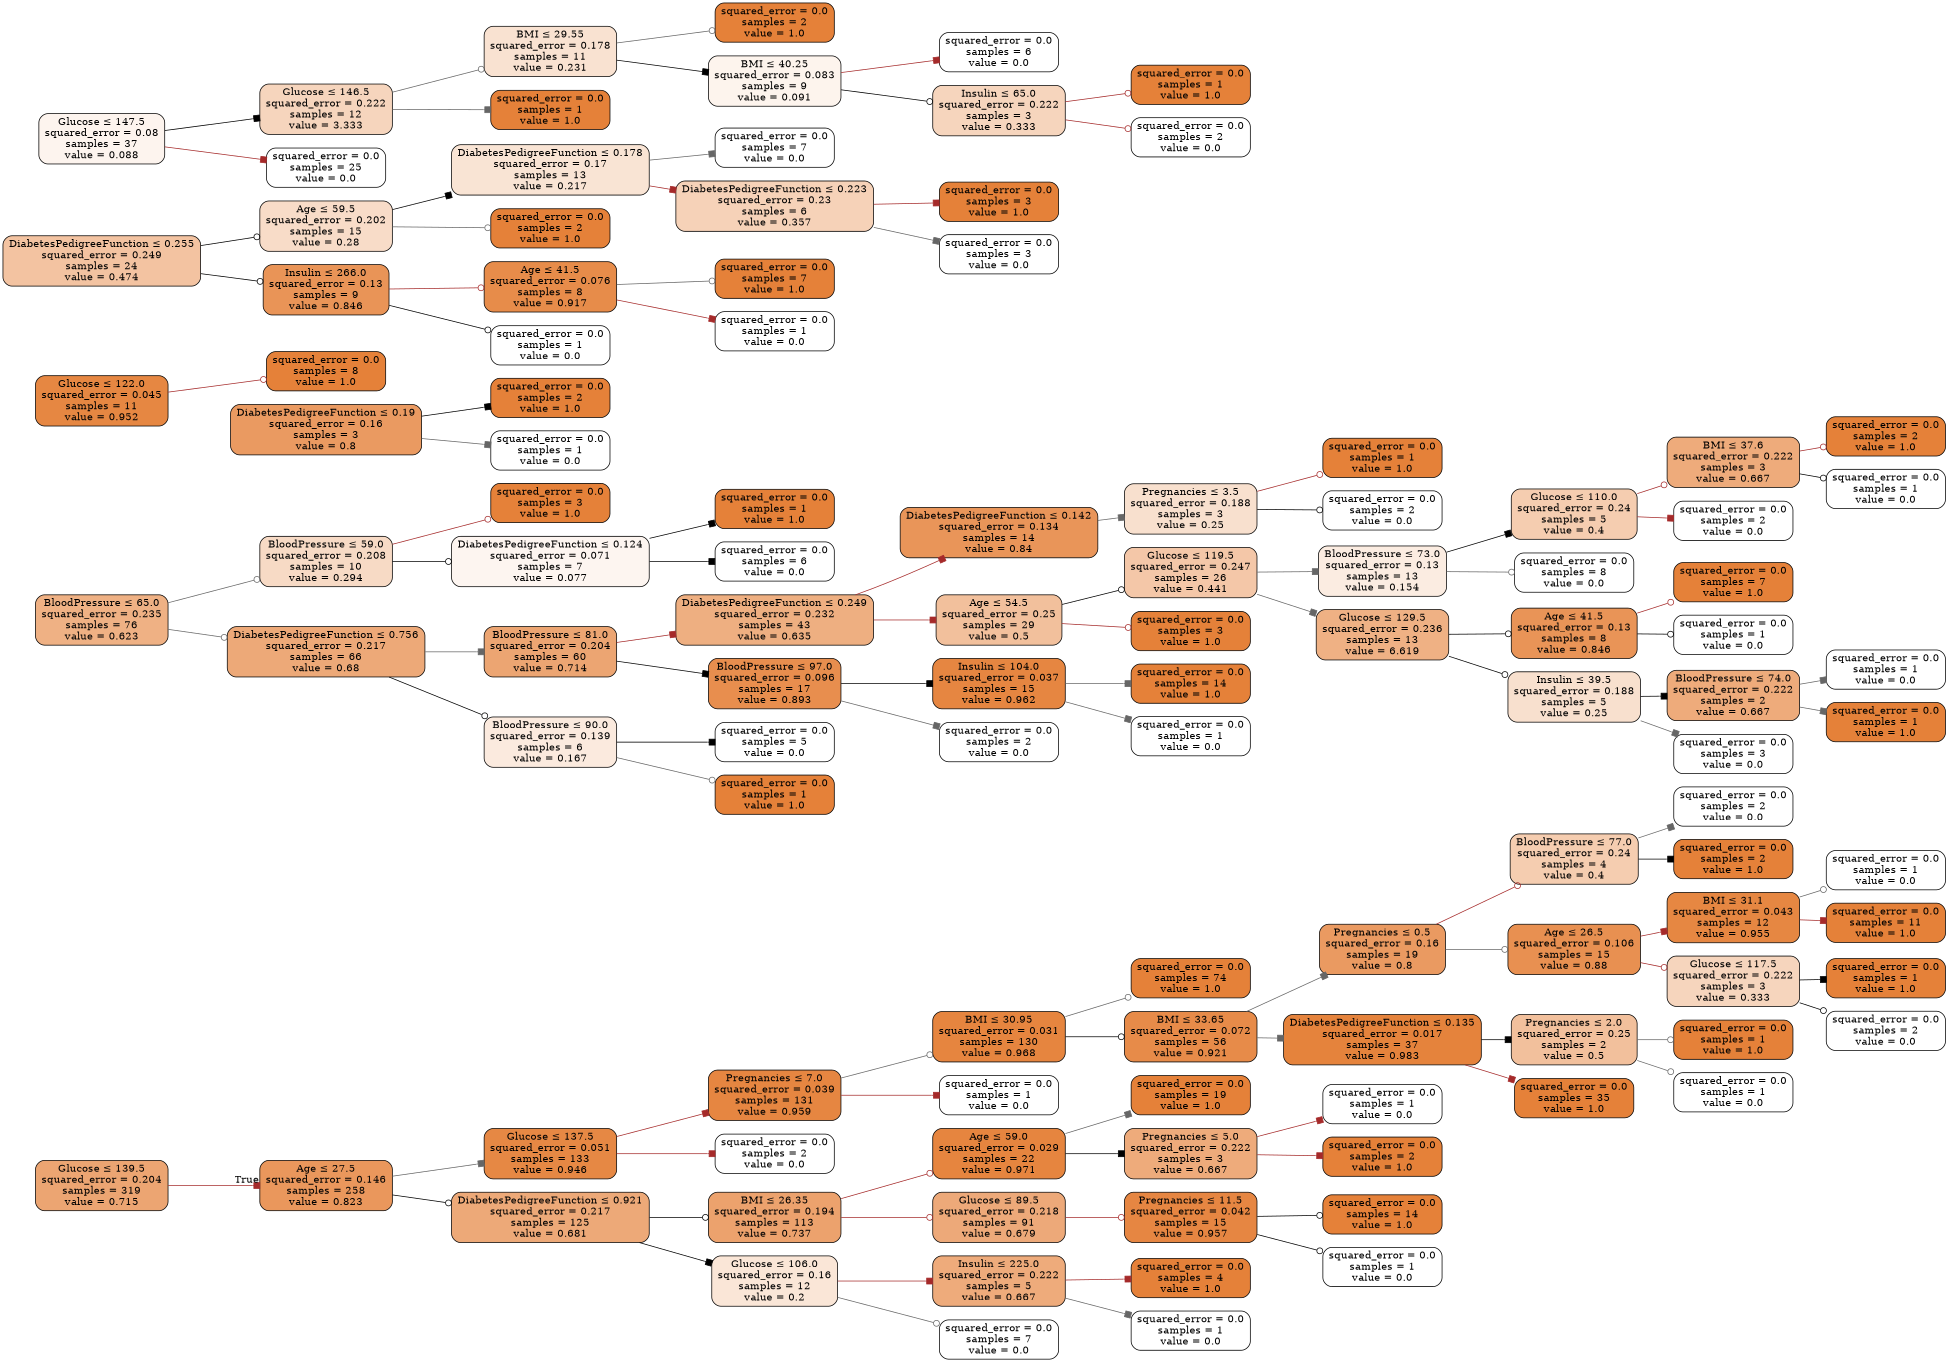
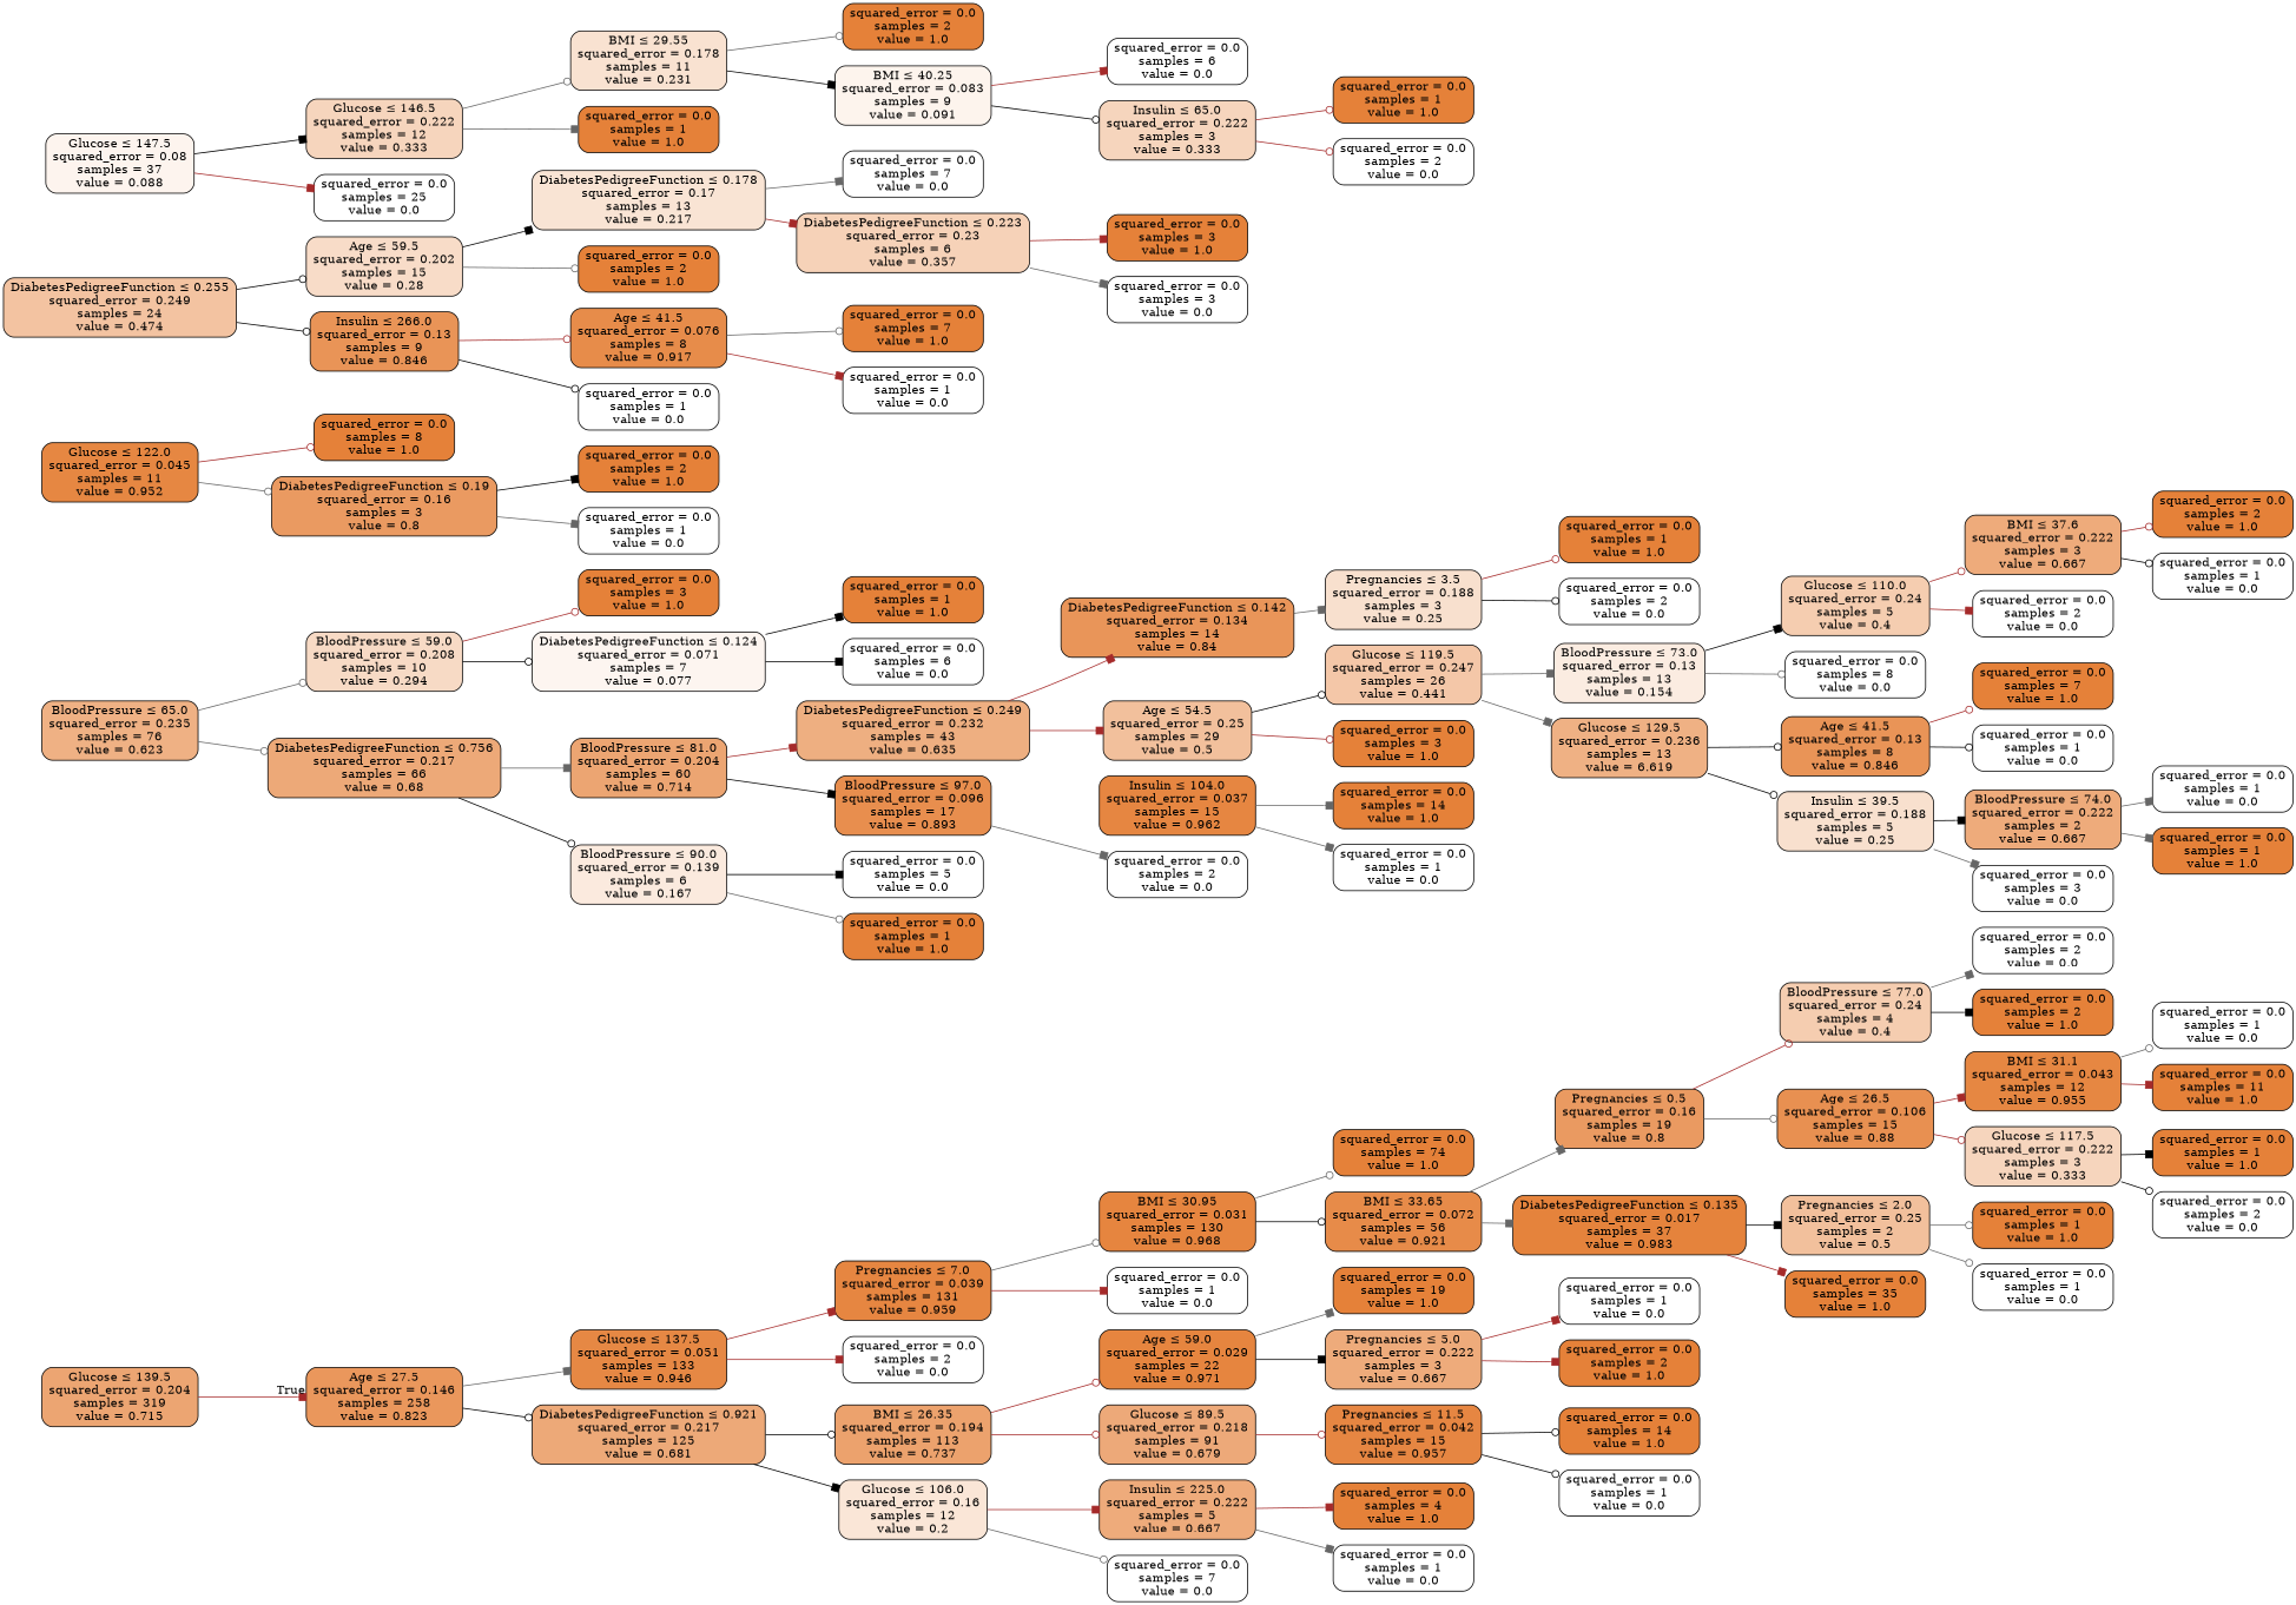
  digraph {
    fontname="DejaVu Serif"
    rankdir=LR
    node [color=black fillcolor="#ffffff" fontname="DejaVu Serif" shape=box style="filled, rounded"]
    edge [arrowhead=box color=gray40 fontname="DejaVu Serif"]
    n1 [fillcolor="#eca572" label=<Glucose &le; 139.5<br/>squared_error = 0.204<br/>samples = 319<br/>value = 0.715>]
    n2 [fillcolor="#ea975c" label=<Age &le; 27.5<br/>squared_error = 0.146<br/>samples = 258<br/>value = 0.823>]
    n3 [fillcolor="#e68844" label=<Glucose &le; 137.5<br/>squared_error = 0.051<br/>samples = 133<br/>value = 0.946>]
    n4 [fillcolor="#eda978" label=<DiabetesPedigreeFunction &le; 0.921<br/>squared_error = 0.217<br/>samples = 125<br/>value = 0.681>]
    n5 [fillcolor="#e68641" label=<Pregnancies &le; 7.0<br/>squared_error = 0.039<br/>samples = 131<br/>value = 0.959>]
    n6 [label=<squared_error = 0.0<br/>samples = 2<br/>value = 0.0>]
    n7 [fillcolor="#eca26d" label=<BMI &le; 26.35<br/>squared_error = 0.194<br/>samples = 113<br/>value = 0.737>]
    n8 [fillcolor="#fae6d7" label=<Glucose &le; 106.0<br/>squared_error = 0.16<br/>samples = 12<br/>value = 0.2>]
    n9 [fillcolor="#e6853f" label=<BMI &le; 30.95<br/>squared_error = 0.031<br/>samples = 130<br/>value = 0.968>]
    n10 [label=<squared_error = 0.0<br/>samples = 1<br/>value = 0.0>]
    n11 [fillcolor="#e58139" label=<squared_error = 0.0<br/>samples = 74<br/>value = 1.0>]
    n12 [fillcolor="#e78b49" label=<BMI &le; 33.65<br/>squared_error = 0.072<br/>samples = 56<br/>value = 0.921>]
    n13 [fillcolor="#ea9a61" label=<Pregnancies &le; 0.5<br/>squared_error = 0.16<br/>samples = 19<br/>value = 0.8>]
    n14 [fillcolor="#e5833c" label=<DiabetesPedigreeFunction &le; 0.135<br/>squared_error = 0.017<br/>samples = 37<br/>value = 0.983>]
    n15 [fillcolor="#f5cdb0" label=<BloodPressure &le; 77.0<br/>squared_error = 0.24<br/>samples = 4<br/>value = 0.4>]
    n16 [fillcolor="#e89051" label=<Age &le; 26.5<br/>squared_error = 0.106<br/>samples = 15<br/>value = 0.88>]
    n17 [fillcolor="#f2c09c" label=<Pregnancies &le; 2.0<br/>squared_error = 0.25<br/>samples = 2<br/>value = 0.5>]
    n18 [fillcolor="#e58139" label=<squared_error = 0.0<br/>samples = 35<br/>value = 1.0>]
    n19 [label=<squared_error = 0.0<br/>samples = 2<br/>value = 0.0>]
    n20 [fillcolor="#e58139" label=<squared_error = 0.0<br/>samples = 2<br/>value = 1.0>]
    n21 [fillcolor="#e68742" label=<BMI &le; 31.1<br/>squared_error = 0.043<br/>samples = 12<br/>value = 0.955>]
    n22 [fillcolor="#f6d5bd" label=<Glucose &le; 117.5<br/>squared_error = 0.222<br/>samples = 3<br/>value = 0.333>]
    n23 [label=<squared_error = 0.0<br/>samples = 1<br/>value = 0.0>]
    n24 [fillcolor="#e58139" label=<squared_error = 0.0<br/>samples = 11<br/>value = 1.0>]
    n25 [fillcolor="#e58139" label=<squared_error = 0.0<br/>samples = 1<br/>value = 1.0>]
    n26 [label=<squared_error = 0.0<br/>samples = 2<br/>value = 0.0>]
    n27 [fillcolor="#e58139" label=<squared_error = 0.0<br/>samples = 1<br/>value = 1.0>]
    n28 [label=<squared_error = 0.0<br/>samples = 1<br/>value = 0.0>]
    n29 [fillcolor="#e6853f" label=<Age &le; 59.0<br/>squared_error = 0.029<br/>samples = 22<br/>value = 0.971>]
    n30 [fillcolor="#eda979" label=<Glucose &le; 89.5<br/>squared_error = 0.218<br/>samples = 91<br/>value = 0.679>]
    n31 [fillcolor="#eeab7b" label=<Insulin &le; 225.0<br/>squared_error = 0.222<br/>samples = 5<br/>value = 0.667>]
    n32 [label=<squared_error = 0.0<br/>samples = 7<br/>value = 0.0>]
    n33 [fillcolor="#e58139" label=<squared_error = 0.0<br/>samples = 19<br/>value = 1.0>]
    n34 [fillcolor="#eeab7b" label=<Pregnancies &le; 5.0<br/>squared_error = 0.222<br/>samples = 3<br/>value = 0.667>]
    n35 [fillcolor="#e68642" label=<Pregnancies &le; 11.5<br/>squared_error = 0.042<br/>samples = 15<br/>value = 0.957>]
    n36 [label=<squared_error = 0.0<br/>samples = 1<br/>value = 0.0>]
    n37 [fillcolor="#e58139" label=<squared_error = 0.0<br/>samples = 2<br/>value = 1.0>]
    n38 [fillcolor="#e58139" label=<squared_error = 0.0<br/>samples = 14<br/>value = 1.0>]
    n39 [label=<squared_error = 0.0<br/>samples = 1<br/>value = 0.0>]
    n40 [fillcolor="#efb184" label=<BloodPressure &le; 65.0<br/>squared_error = 0.235<br/>samples = 76<br/>value = 0.623>]
    n41 [fillcolor="#f7dac5" label=<BloodPressure &le; 59.0<br/>squared_error = 0.208<br/>samples = 10<br/>value = 0.294>]
    n42 [fillcolor="#eda978" label=<DiabetesPedigreeFunction &le; 0.756<br/>squared_error = 0.217<br/>samples = 66<br/>value = 0.68>]
    n43 [fillcolor="#e58139" label=<squared_error = 0.0<br/>samples = 3<br/>value = 1.0>]
    n44 [fillcolor="#fdf5f0" label=<DiabetesPedigreeFunction &le; 0.124<br/>squared_error = 0.071<br/>samples = 7<br/>value = 0.077>]
    n45 [fillcolor="#eca572" label=<BloodPressure &le; 81.0<br/>squared_error = 0.204<br/>samples = 60<br/>value = 0.714>]
    n46 [fillcolor="#fbeade" label=<BloodPressure &le; 90.0<br/>squared_error = 0.139<br/>samples = 6<br/>value = 0.167>]
    n47 [fillcolor="#e58139" label=<squared_error = 0.0<br/>samples = 1<br/>value = 1.0>]
    n48 [label=<squared_error = 0.0<br/>samples = 6<br/>value = 0.0>]
    n49 [fillcolor="#eeaf81" label=<DiabetesPedigreeFunction &le; 0.249<br/>squared_error = 0.232<br/>samples = 43<br/>value = 0.635>]
    n50 [fillcolor="#e88e4e" label=<BloodPressure &le; 97.0<br/>squared_error = 0.096<br/>samples = 17<br/>value = 0.893>]
    n51 [label=<squared_error = 0.0<br/>samples = 5<br/>value = 0.0>]
    n52 [fillcolor="#e58139" label=<squared_error = 0.0<br/>samples = 1<br/>value = 1.0>]
    n53 [fillcolor="#e99559" label=<DiabetesPedigreeFunction &le; 0.142<br/>squared_error = 0.134<br/>samples = 14<br/>value = 0.84>]
    n54 [fillcolor="#f2c09c" label=<Age &le; 54.5<br/>squared_error = 0.25<br/>samples = 29<br/>value = 0.5>]
    n55 [fillcolor="#e68641" label=<Insulin &le; 104.0<br/>squared_error = 0.037<br/>samples = 15<br/>value = 0.962>]
    n56 [label=<squared_error = 0.0<br/>samples = 2<br/>value = 0.0>]
    n57 [fillcolor="#f8e0ce" label=<Pregnancies &le; 3.5<br/>squared_error = 0.188<br/>samples = 3<br/>value = 0.25>]
    n58 [fillcolor="#f4c7a8" label=<Glucose &le; 119.5<br/>squared_error = 0.247<br/>samples = 26<br/>value = 0.441>]
    n59 [fillcolor="#e58139" label=<squared_error = 0.0<br/>samples = 3<br/>value = 1.0>]
    n60 [fillcolor="#e58139" label=<squared_error = 0.0<br/>samples = 1<br/>value = 1.0>]
    n61 [label=<squared_error = 0.0<br/>samples = 2<br/>value = 0.0>]
    n62 [fillcolor="#e68742" label=<Glucose &le; 122.0<br/>squared_error = 0.045<br/>samples = 11<br/>value = 0.952>]
    n63 [fillcolor="#e58139" label=<squared_error = 0.0<br/>samples = 8<br/>value = 1.0>]
    n64 [fillcolor="#ea9a61" label=<DiabetesPedigreeFunction &le; 0.19<br/>squared_error = 0.16<br/>samples = 3<br/>value = 0.8>]
    n65 [fillcolor="#e58139" label=<squared_error = 0.0<br/>samples = 2<br/>value = 1.0>]
    n66 [label=<squared_error = 0.0<br/>samples = 1<br/>value = 0.0>]
    n67 [fillcolor="#fbece1" label=<BloodPressure &le; 73.0<br/>squared_error = 0.13<br/>samples = 13<br/>value = 0.154>]
    n68 [fillcolor="#efb184" label=<Glucose &le; 129.5<br/>squared_error = 0.236<br/>samples = 13<br/>value = 6.619>]
    n69 [fillcolor="#f5cdb0" label=<Glucose &le; 110.0<br/>squared_error = 0.24<br/>samples = 5<br/>value = 0.4>]
    n70 [label=<squared_error = 0.0<br/>samples = 8<br/>value = 0.0>]
    n71 [fillcolor="#e99457" label=<Age &le; 41.5<br/>squared_error = 0.13<br/>samples = 8<br/>value = 0.846>]
    n72 [fillcolor="#f8e0ce" label=<Insulin &le; 39.5<br/>squared_error = 0.188<br/>samples = 5<br/>value = 0.25>]
    n73 [fillcolor="#eeab7b" label=<BMI &le; 37.6<br/>squared_error = 0.222<br/>samples = 3<br/>value = 0.667>]
    n74 [label=<squared_error = 0.0<br/>samples = 2<br/>value = 0.0>]
    n75 [fillcolor="#e58139" label=<squared_error = 0.0<br/>samples = 2<br/>value = 1.0>]
    n76 [label=<squared_error = 0.0<br/>samples = 1<br/>value = 0.0>]
    n77 [fillcolor="#e58139" label=<squared_error = 0.0<br/>samples = 7<br/>value = 1.0>]
    n78 [label=<squared_error = 0.0<br/>samples = 1<br/>value = 0.0>]
    n79 [fillcolor="#eeab7b" label=<BloodPressure &le; 74.0<br/>squared_error = 0.222<br/>samples = 2<br/>value = 0.667>]
    n80 [label=<squared_error = 0.0<br/>samples = 3<br/>value = 0.0>]
    n81 [label=<squared_error = 0.0<br/>samples = 1<br/>value = 0.0>]
    n82 [fillcolor="#e58139" label=<squared_error = 0.0<br/>samples = 1<br/>value = 1.0>]
    n83 [fillcolor="#e58139" label=<squared_error = 0.0<br/>samples = 14<br/>value = 1.0>]
    n84 [label=<squared_error = 0.0<br/>samples = 1<br/>value = 0.0>]
    n85 [fillcolor="#e58139" label=<squared_error = 0.0<br/>samples = 4<br/>value = 1.0>]
    n86 [label=<squared_error = 0.0<br/>samples = 1<br/>value = 0.0>]
    n87 [fillcolor="#f3c3a1" label=<DiabetesPedigreeFunction &le; 0.255<br/>squared_error = 0.249<br/>samples = 24<br/>value = 0.474>]
    n88 [fillcolor="#f8dcc8" label=<Age &le; 59.5<br/>squared_error = 0.202<br/>samples = 15<br/>value = 0.28>]
    n89 [fillcolor="#e99457" label=<Insulin &le; 266.0<br/>squared_error = 0.13<br/>samples = 9<br/>value = 0.846>]
    n90 [fillcolor="#fdf4ee" label=<Glucose &le; 147.5<br/>squared_error = 0.08<br/>samples = 37<br/>value = 0.088>]
-   n91 [fillcolor="#f6d5bd" label=<Glucose &le; 146.5<br/>squared_error = 0.222<br/>samples = 12<br/>value = 3.333>]
+   n91 [fillcolor="#f6d5bd" label=<Glucose &le; 146.5<br/>squared_error = 0.222<br/>samples = 12<br/>value = 0.333>]
    n92 [label=<squared_error = 0.0<br/>samples = 25<br/>value = 0.0>]
    n93 [fillcolor="#f9e4d4" label=<DiabetesPedigreeFunction &le; 0.178<br/>squared_error = 0.17<br/>samples = 13<br/>value = 0.217>]
    n94 [fillcolor="#e58139" label=<squared_error = 0.0<br/>samples = 2<br/>value = 1.0>]
    n95 [fillcolor="#e78c4a" label=<Age &le; 41.5<br/>squared_error = 0.076<br/>samples = 8<br/>value = 0.917>]
    n96 [label=<squared_error = 0.0<br/>samples = 1<br/>value = 0.0>]
    n97 [label=<squared_error = 0.0<br/>samples = 7<br/>value = 0.0>]
    n98 [fillcolor="#f6d2b8" label=<DiabetesPedigreeFunction &le; 0.223<br/>squared_error = 0.23<br/>samples = 6<br/>value = 0.357>]
    n99 [fillcolor="#e58139" label=<squared_error = 0.0<br/>samples = 3<br/>value = 1.0>]
    n100 [label=<squared_error = 0.0<br/>samples = 3<br/>value = 0.0>]
    n101 [fillcolor="#e58139" label=<squared_error = 0.0<br/>samples = 7<br/>value = 1.0>]
    n102 [label=<squared_error = 0.0<br/>samples = 1<br/>value = 0.0>]
    n103 [fillcolor="#f9e2d1" label=<BMI &le; 29.55<br/>squared_error = 0.178<br/>samples = 11<br/>value = 0.231>]
    n104 [fillcolor="#e58139" label=<squared_error = 0.0<br/>samples = 1<br/>value = 1.0>]
    n105 [fillcolor="#e58139" label=<squared_error = 0.0<br/>samples = 2<br/>value = 1.0>]
    n106 [fillcolor="#fdf4ed" label=<BMI &le; 40.25<br/>squared_error = 0.083<br/>samples = 9<br/>value = 0.091>]
    n107 [label=<squared_error = 0.0<br/>samples = 6<br/>value = 0.0>]
    n108 [fillcolor="#f6d5bd" label=<Insulin &le; 65.0<br/>squared_error = 0.222<br/>samples = 3<br/>value = 0.333>]
    n109 [fillcolor="#e58139" label=<squared_error = 0.0<br/>samples = 1<br/>value = 1.0>]
    n110 [label=<squared_error = 0.0<br/>samples = 2<br/>value = 0.0>]
    n1 -> n2 [color=brown headlabel=True labelangle=45 labeldistance=2.5]
    n2 -> n3
    n2 -> n4 [arrowhead=odot color=black]
    n3 -> n5 [color=brown]
    n3 -> n6 [color=brown]
    n4 -> n7 [arrowhead=odot color=black]
    n4 -> n8 [color=black]
    n5 -> n9 [arrowhead=odot]
    n5 -> n10 [color=brown]
    n7 -> n29 [arrowhead=odot color=brown]
    n7 -> n30 [arrowhead=odot color=brown]
    n8 -> n31 [color=brown]
    n8 -> n32 [arrowhead=odot]
    n9 -> n11 [arrowhead=odot]
    n9 -> n12 [arrowhead=odot color=black]
    n12 -> n13
    n12 -> n14
    n13 -> n15 [arrowhead=odot color=brown]
    n13 -> n16 [arrowhead=odot]
    n14 -> n17 [color=black]
    n14 -> n18 [color=brown]
    n15 -> n19
    n15 -> n20 [color=black]
    n16 -> n21 [color=brown]
    n16 -> n22 [arrowhead=odot color=brown]
    n17 -> n27 [arrowhead=odot]
    n17 -> n28 [arrowhead=odot]
    n21 -> n23 [arrowhead=odot]
    n21 -> n24 [color=brown]
    n22 -> n25 [color=black]
    n22 -> n26 [arrowhead=odot color=black]
    n29 -> n33
    n29 -> n34 [color=black]
    n30 -> n35 [arrowhead=odot color=brown]
    n31 -> n85 [color=brown]
    n31 -> n86
    n34 -> n36 [color=brown]
    n34 -> n37 [color=brown]
    n35 -> n38 [arrowhead=odot color=black]
    n35 -> n39 [arrowhead=odot color=black]
    n40 -> n41 [arrowhead=odot]
    n40 -> n42 [arrowhead=odot]
    n41 -> n43 [arrowhead=odot color=brown]
    n41 -> n44 [arrowhead=odot color=black]
    n42 -> n45
    n42 -> n46 [arrowhead=odot color=black]
    n44 -> n47 [color=black]
    n44 -> n48 [color=black]
    n45 -> n49 [color=brown]
    n45 -> n50 [color=black]
    n46 -> n51 [color=black]
    n46 -> n52 [arrowhead=odot]
    n49 -> n53 [color=brown]
    n49 -> n54 [color=brown]
-   n50 -> n55 [color=black]
    n50 -> n56
    n53 -> n57
    n54 -> n58 [arrowhead=odot color=black]
    n54 -> n59 [arrowhead=odot color=brown]
    n55 -> n83
    n55 -> n84
    n57 -> n60 [arrowhead=odot color=brown]
    n57 -> n61 [arrowhead=odot color=black]
    n58 -> n67
    n58 -> n68
    n62 -> n63 [arrowhead=odot color=brown]
+   n62 -> n64 [arrowhead=odot]
    n64 -> n65 [color=black]
    n64 -> n66
    n67 -> n69 [color=black]
    n67 -> n70 [arrowhead=odot]
    n68 -> n71 [arrowhead=odot color=black]
    n68 -> n72 [arrowhead=odot color=black]
    n69 -> n73 [arrowhead=odot color=brown]
    n69 -> n74 [color=brown]
    n71 -> n77 [arrowhead=odot color=brown]
    n71 -> n78 [arrowhead=odot color=black]
    n72 -> n79 [color=black]
    n72 -> n80
    n73 -> n75 [arrowhead=odot color=brown]
    n73 -> n76 [arrowhead=odot color=black]
    n79 -> n81
    n79 -> n82
    n87 -> n88 [arrowhead=odot color=black]
    n87 -> n89 [arrowhead=odot color=black]
    n88 -> n93 [color=black]
    n88 -> n94 [arrowhead=odot]
    n89 -> n95 [arrowhead=odot color=brown]
    n89 -> n96 [arrowhead=odot color=black]
    n90 -> n91 [color=black]
    n90 -> n92 [color=brown]
    n91 -> n103 [arrowhead=odot]
    n91 -> n104
    n93 -> n97
    n93 -> n98 [color=brown]
    n95 -> n101 [arrowhead=odot]
    n95 -> n102 [color=brown]
    n98 -> n99 [color=brown]
    n98 -> n100
    n103 -> n105 [arrowhead=odot]
    n103 -> n106 [color=black]
    n106 -> n107 [color=brown]
    n106 -> n108 [arrowhead=odot color=black]
    n108 -> n109 [arrowhead=odot color=brown]
    n108 -> n110 [arrowhead=odot color=brown]
  }
